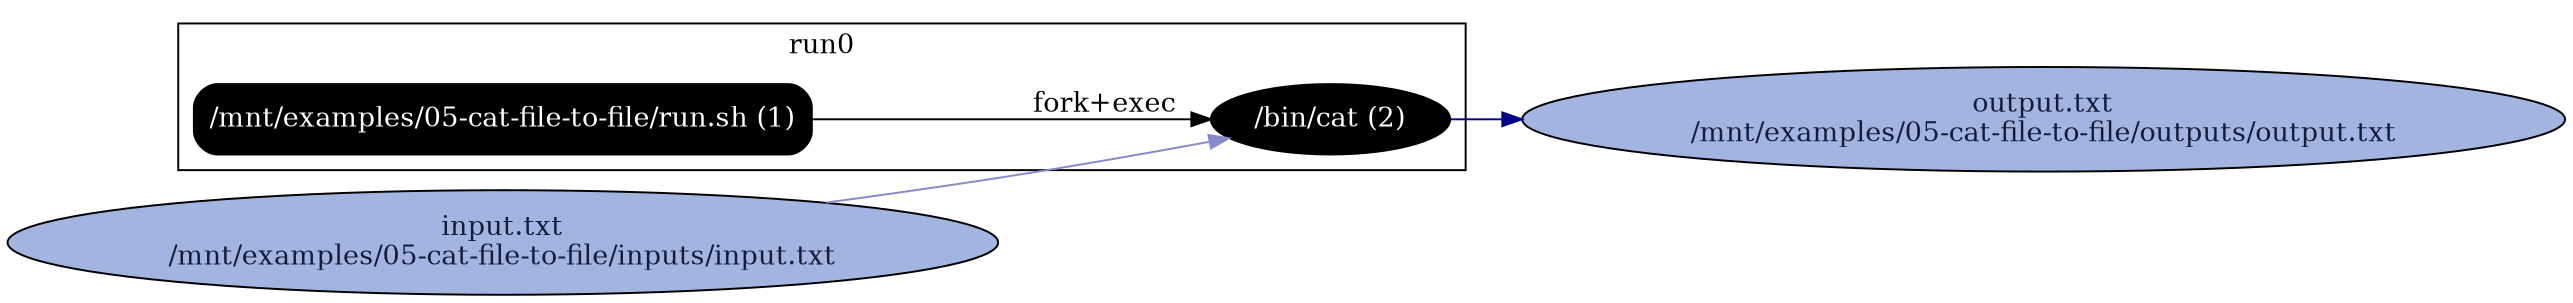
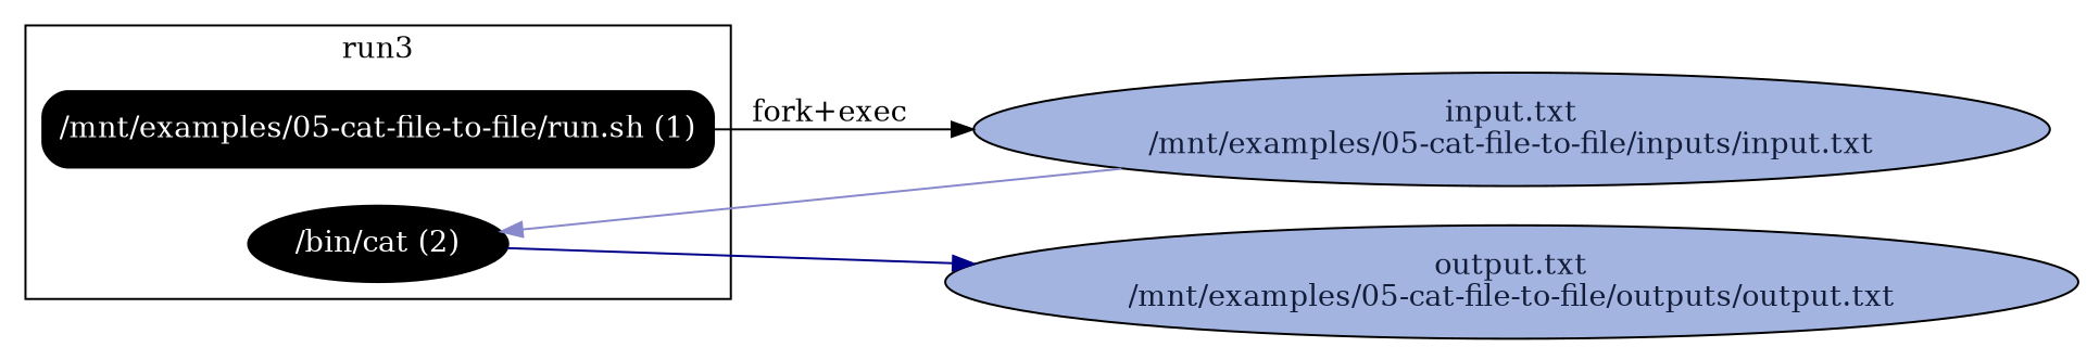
  digraph {
    rankdir=LR
    node [fillcolor=black fontcolor=white shape=ellipse style="filled,rounded"]
    n1 [label="/mnt/examples/05-cat-file-to-file/run.sh (1)" shape=box]
    n2 [label="/bin/cat (2)"]
    n3 [fillcolor="#A3B4E0" fontcolor="#131C39" label="output.txt\n/mnt/examples/05-cat-file-to-file/outputs/output.txt"]
    n4 [fillcolor="#A3B4E0" fontcolor="#131C39" label="input.txt\n/mnt/examples/05-cat-file-to-file/inputs/input.txt"]
    subgraph cluster_1 {
-     label=run0
+     label=run3
      n1
      n2
    }
-   n1 -> n2 [label="fork+exec"]
+   n1 -> n4 [label="fork+exec"]
    n2 -> n3 [color="#000088"]
    n4 -> n2 [color="#8888CC"]
  }
